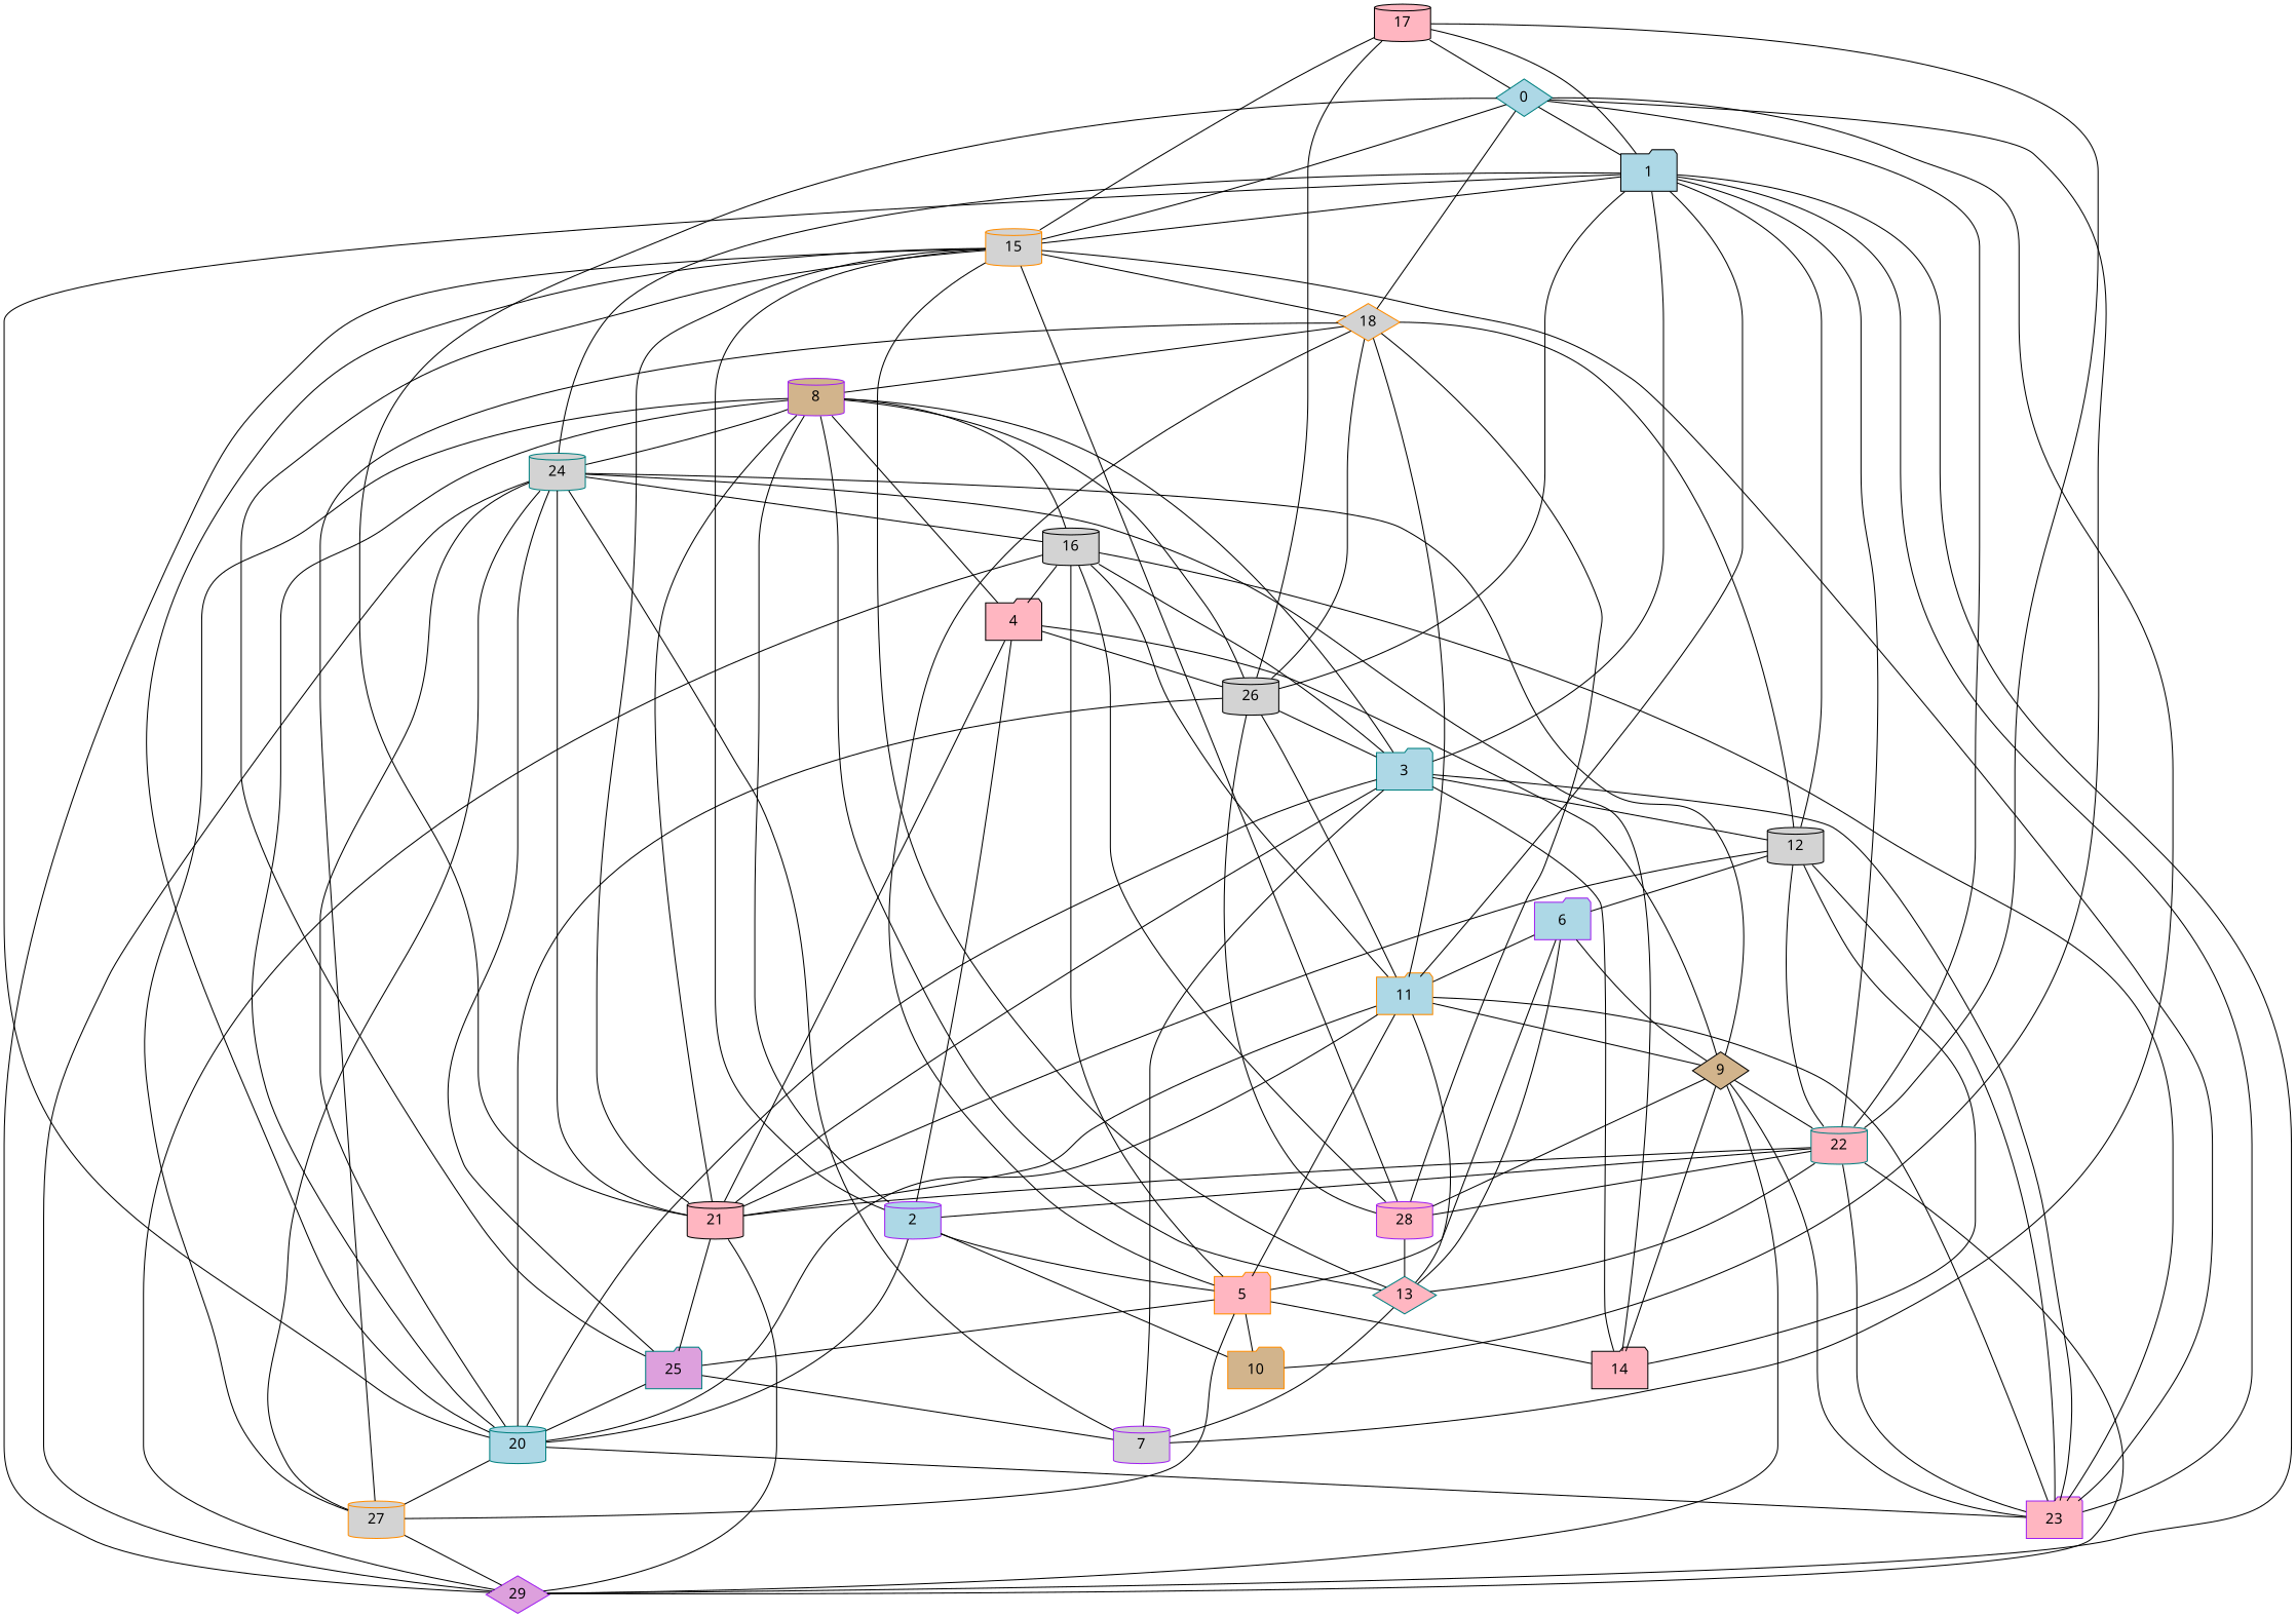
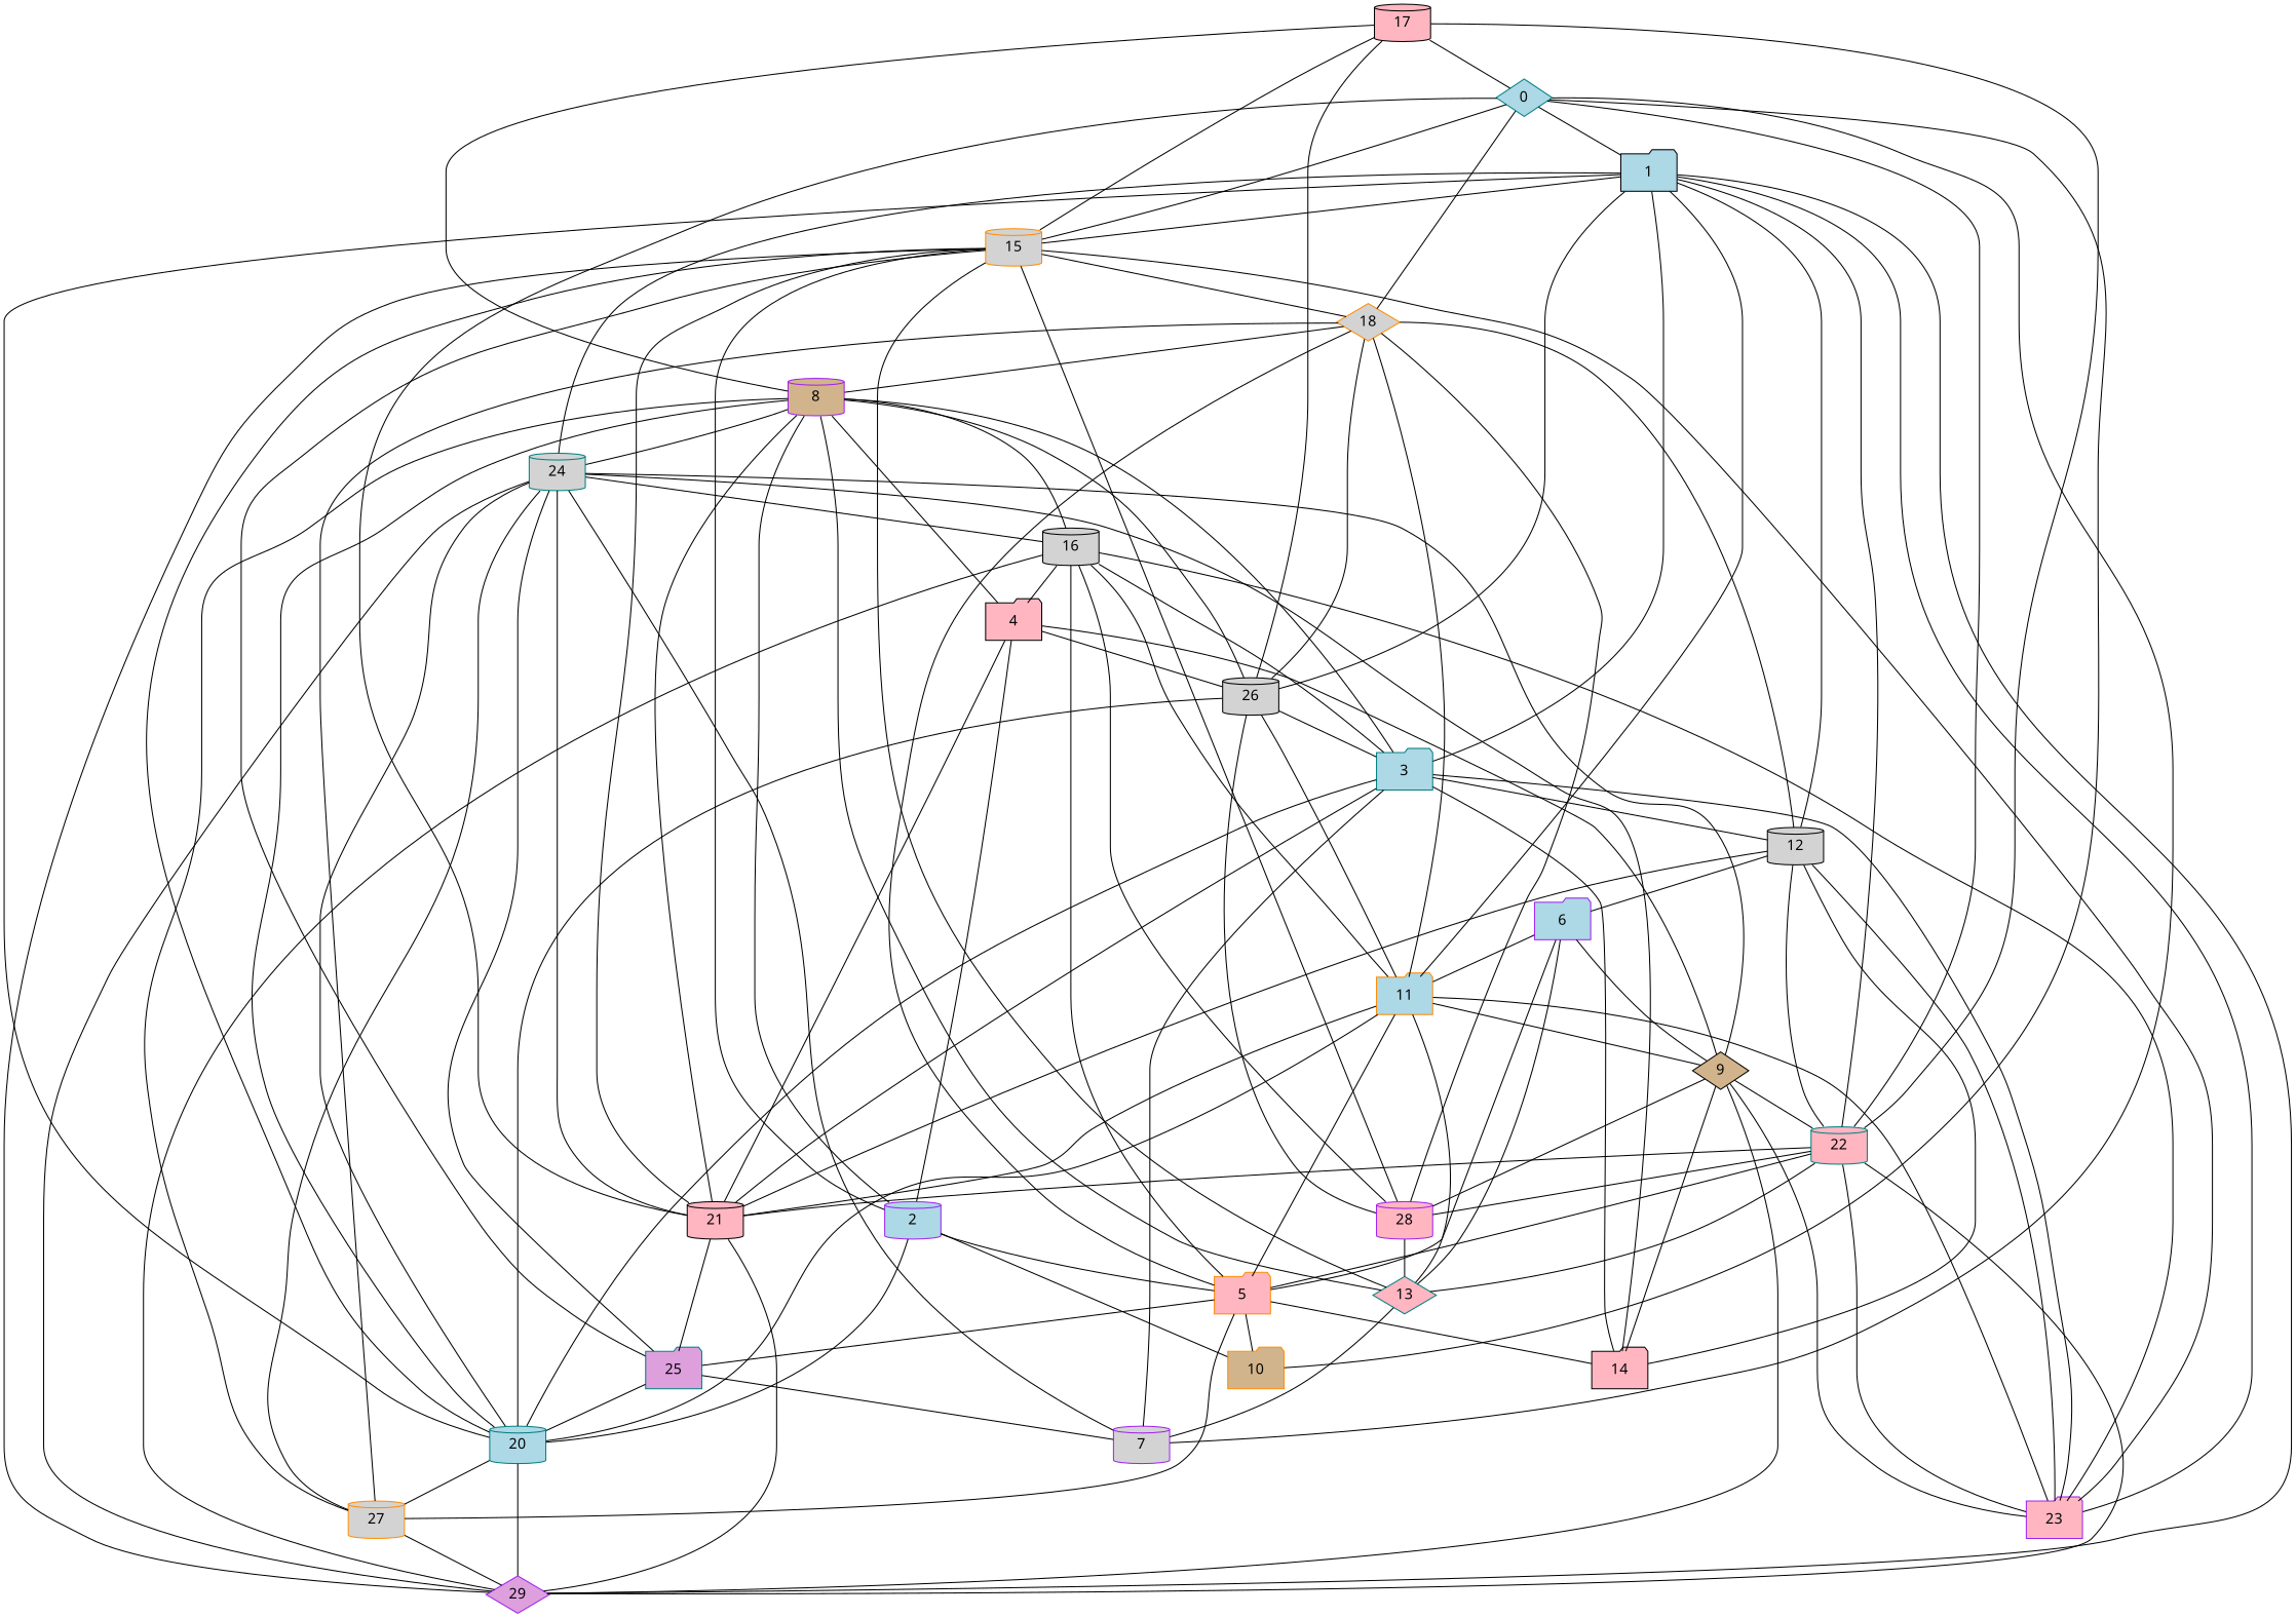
  graph {
    fontname="Noto Sans"
    node [color=black fillcolor=lightpink fontname="Noto Sans" shape=cylinder style=filled]
    edge [fontname="Noto Sans"]
    0 [color=teal fillcolor=lightblue shape=diamond]
    1 [fillcolor=lightblue shape=folder]
    15 [color=darkorange fillcolor=lightgrey]
    18 [color=darkorange fillcolor=lightgrey shape=diamond]
    22 [color=teal]
    11 [color=darkorange fillcolor=lightblue shape=folder]
    12 [fillcolor=lightgrey]
    20 [color=teal fillcolor=lightblue]
    24 [color=teal fillcolor=lightgrey]
    26 [fillcolor=lightgrey]
    29 [color=purple fillcolor=plum shape=diamond]
    2 [color=purple fillcolor=lightblue]
    21
    23 [color=purple shape=folder]
    13 [color=teal shape=diamond]
    8 [color=purple fillcolor=tan]
    28 [color=purple]
    5 [color=darkorange shape=folder]
    9 [fillcolor=tan shape=diamond]
    16 [fillcolor=lightgrey]
    14 [shape=folder]
    6 [color=purple fillcolor=lightblue shape=folder]
    3 [color=teal fillcolor=lightblue shape=folder]
    27 [color=darkorange fillcolor=lightgrey]
    7 [color=purple fillcolor=lightgrey]
    4 [shape=folder]
    25 [color=teal fillcolor=plum shape=folder]
    10 [color=darkorange fillcolor=tan shape=folder]
    17
    0 -- 1
    0 -- 15
    0 -- 18
    0 -- 22
    1 -- 15
    1 -- 22
    1 -- 11
    1 -- 12
    1 -- 20
    1 -- 24
    1 -- 26
    1 -- 29
    15 -- 18
    15 -- 20
    15 -- 29
    15 -- 2
    15 -- 21
    15 -- 23
    15 -- 13
    18 -- 8
-   22 -- 2
+   22 -- 5
    22 -- 21
    22 -- 23
    22 -- 28
    11 -- 18
    11 -- 20
    11 -- 21
    11 -- 13
    11 -- 5
    11 -- 9
    11 -- 16
    12 -- 18
    12 -- 22
    12 -- 21
    12 -- 14
    12 -- 6
    20 -- 24
-   20 -- 23
+   20 -- 29
    20 -- 2
    20 -- 8
    20 -- 3
    20 -- 27
    24 -- 16
    24 -- 27
    24 -- 7
    26 -- 18
    26 -- 11
    26 -- 20
    26 -- 28
    26 -- 3
    29 -- 22
    29 -- 24
    29 -- 9
    29 -- 16
    2 -- 8
    2 -- 5
    2 -- 4
    21 -- 0
    21 -- 24
    21 -- 29
    21 -- 8
    21 -- 4
    21 -- 25
    23 -- 1
    23 -- 11
    23 -- 12
    23 -- 16
    13 -- 22
    13 -- 8
    13 -- 7
    8 -- 24
    8 -- 26
    8 -- 3
    8 -- 27
    8 -- 4
    28 -- 15
    28 -- 18
    28 -- 13
    5 -- 18
    5 -- 14
    5 -- 6
    5 -- 27
    5 -- 25
    5 -- 10
    9 -- 22
    9 -- 24
    9 -- 23
    9 -- 28
    9 -- 6
    9 -- 4
    16 -- 8
    16 -- 28
    16 -- 5
    16 -- 3
    16 -- 4
    14 -- 24
    14 -- 9
    6 -- 11
    6 -- 13
    3 -- 1
    3 -- 12
    3 -- 21
    3 -- 23
    3 -- 14
    3 -- 7
    27 -- 18
    27 -- 29
    7 -- 0
    4 -- 26
    25 -- 15
    25 -- 20
    25 -- 24
    25 -- 7
    10 -- 0
    10 -- 2
    17 -- 0
-   17 -- 1
+   17 -- 8
    17 -- 15
    17 -- 22
    17 -- 26
  }
